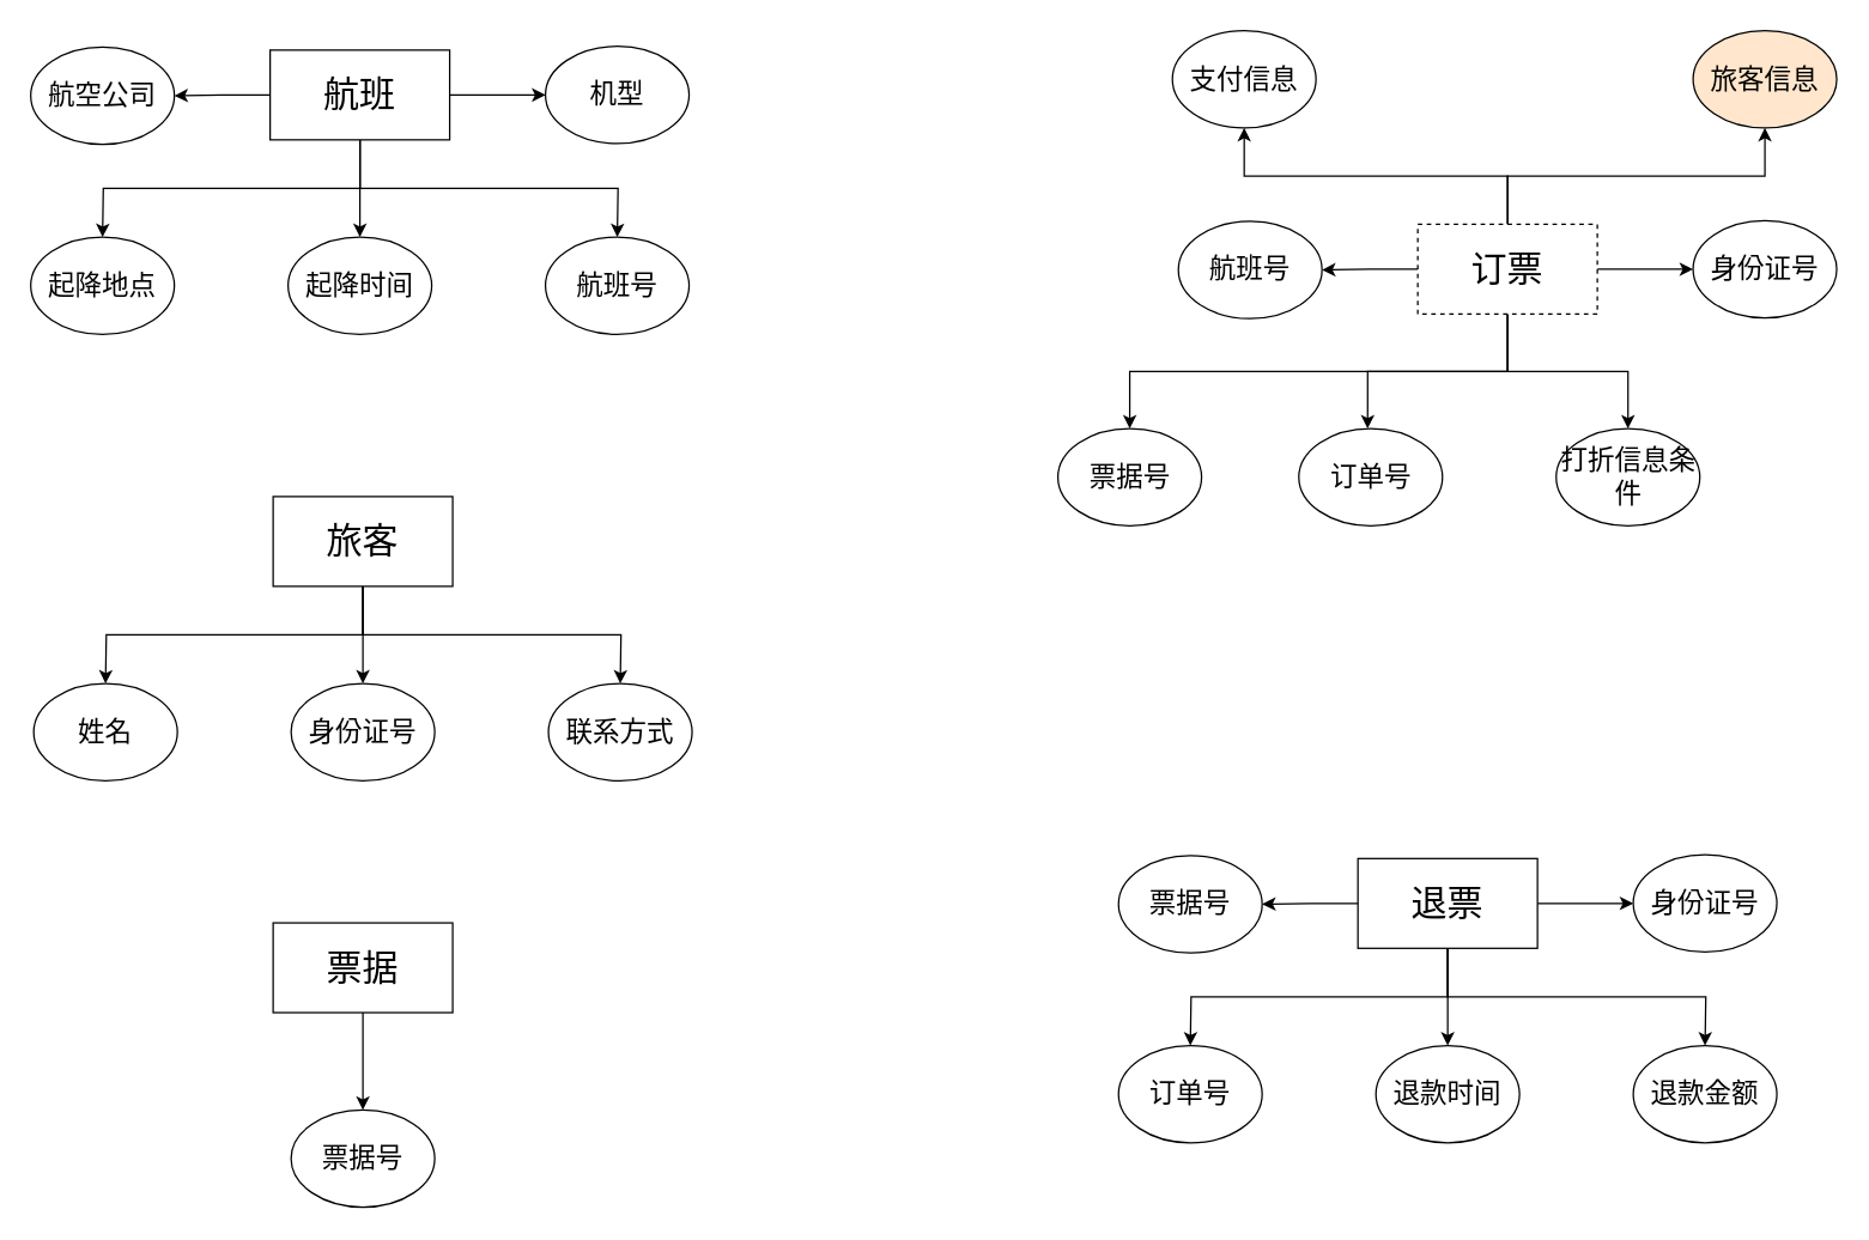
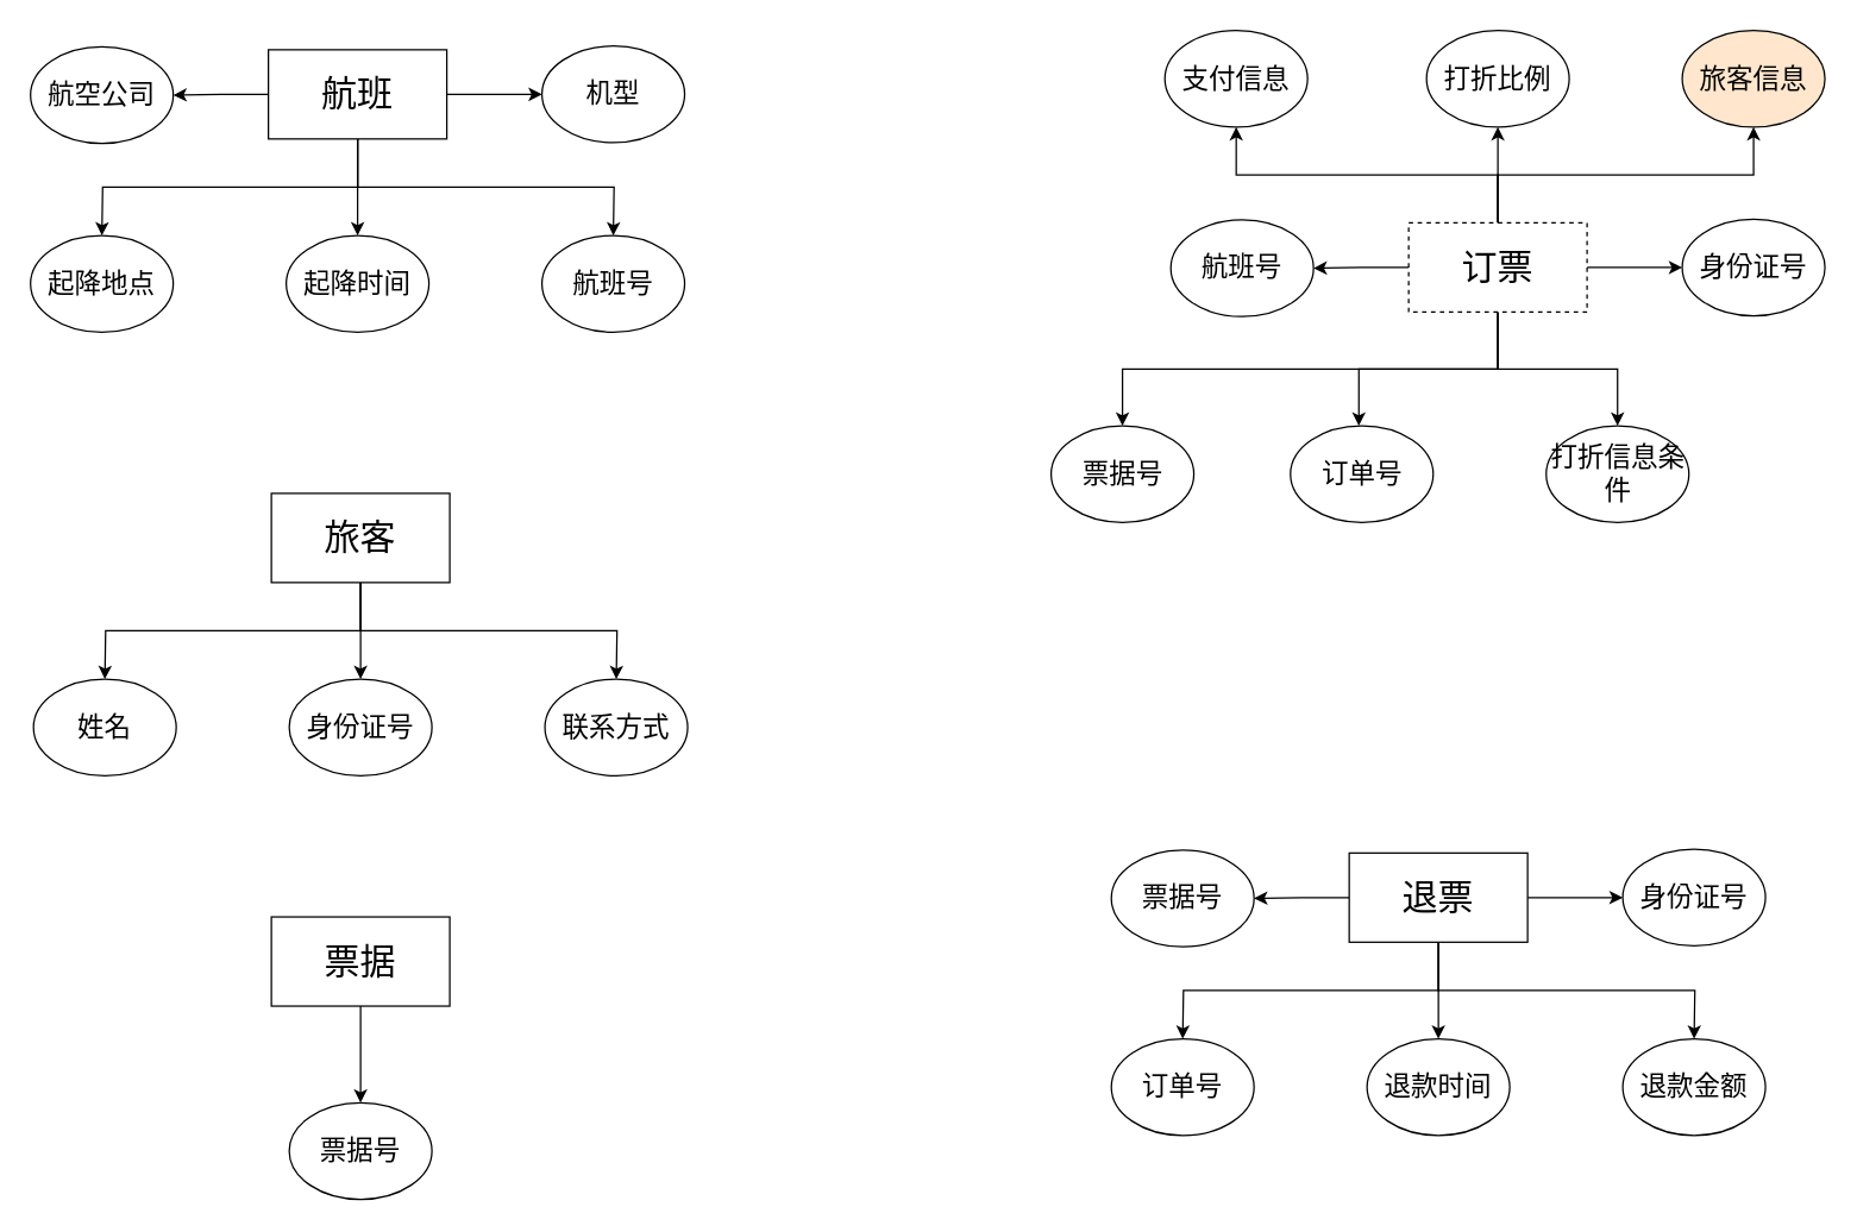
  <mxCell id="0" />
  <mxCell id="1" parent="0" />
  <mxCell id="2" style="edgeStyle=orthogonalEdgeStyle;rounded=0;orthogonalLoop=1;jettySize=auto;html=1;exitX=0;exitY=0.5;exitDx=0;exitDy=0;entryX=1;entryY=0.5;entryDx=0;entryDy=0;" edge="1" parent="1" source="7" target="8"><mxGeometry relative="1" as="geometry" /></mxCell>
  <mxCell id="3" style="edgeStyle=orthogonalEdgeStyle;rounded=0;orthogonalLoop=1;jettySize=auto;html=1;exitX=1;exitY=0.5;exitDx=0;exitDy=0;entryX=0;entryY=0.5;entryDx=0;entryDy=0;" edge="1" parent="1" source="7" target="9"><mxGeometry relative="1" as="geometry" /></mxCell>
  <mxCell id="4" style="edgeStyle=orthogonalEdgeStyle;rounded=0;orthogonalLoop=1;jettySize=auto;html=1;exitX=0.5;exitY=1;exitDx=0;exitDy=0;" edge="1" parent="1" source="7"><mxGeometry relative="1" as="geometry"><mxPoint x="68" y="158" as="targetPoint" /></mxGeometry></mxCell>
  <mxCell id="5" style="edgeStyle=orthogonalEdgeStyle;rounded=0;orthogonalLoop=1;jettySize=auto;html=1;exitX=0.5;exitY=1;exitDx=0;exitDy=0;entryX=0.5;entryY=0;entryDx=0;entryDy=0;" edge="1" parent="1" source="7"><mxGeometry relative="1" as="geometry"><mxPoint x="240" y="158" as="targetPoint" /></mxGeometry></mxCell>
  <mxCell id="6" style="edgeStyle=orthogonalEdgeStyle;rounded=0;orthogonalLoop=1;jettySize=auto;html=1;exitX=0.5;exitY=1;exitDx=0;exitDy=0;entryX=0.5;entryY=0;entryDx=0;entryDy=0;" edge="1" parent="1" source="7"><mxGeometry relative="1" as="geometry"><mxPoint x="412" y="158" as="targetPoint" /></mxGeometry></mxCell>
  <mxCell id="7" value="&lt;font style=&quot;font-size: 24px;&quot;&gt;航班&lt;/font&gt;" style="rounded=0;whiteSpace=wrap;html=1;" vertex="1" parent="1"><mxGeometry x="180" y="33" width="120" height="60" as="geometry" /></mxCell>
  <mxCell id="8" value="&lt;font style=&quot;font-size: 18px;&quot;&gt;航空公司&lt;/font&gt;" style="ellipse;whiteSpace=wrap;html=1;" vertex="1" parent="1"><mxGeometry x="20" y="31" width="96" height="65" as="geometry" /></mxCell>
  <mxCell id="9" value="&lt;font style=&quot;font-size: 18px;&quot;&gt;机型&lt;/font&gt;" style="ellipse;whiteSpace=wrap;html=1;" vertex="1" parent="1"><mxGeometry x="364" y="30.5" width="96" height="65" as="geometry" /></mxCell>
  <mxCell id="10" value="&lt;font style=&quot;font-size: 18px;&quot;&gt;航班号&lt;/font&gt;" style="ellipse;whiteSpace=wrap;html=1;" vertex="1" parent="1"><mxGeometry x="364" y="158" width="96" height="65" as="geometry" /></mxCell>
  <mxCell id="11" value="&lt;font style=&quot;font-size: 18px;&quot;&gt;起降时间&lt;/font&gt;" style="ellipse;whiteSpace=wrap;html=1;" vertex="1" parent="1"><mxGeometry x="192" y="158" width="96" height="65" as="geometry" /></mxCell>
  <mxCell id="12" value="&lt;font style=&quot;font-size: 18px;&quot;&gt;起降地点&lt;/font&gt;" style="ellipse;whiteSpace=wrap;html=1;" vertex="1" parent="1"><mxGeometry x="20" y="158" width="96" height="65" as="geometry" /></mxCell>
  <mxCell id="13" style="edgeStyle=orthogonalEdgeStyle;rounded=0;orthogonalLoop=1;jettySize=auto;html=1;exitX=0.5;exitY=1;exitDx=0;exitDy=0;" edge="1" parent="1" source="16"><mxGeometry relative="1" as="geometry"><mxPoint x="70" y="456.5" as="targetPoint" /></mxGeometry></mxCell>
  <mxCell id="14" style="edgeStyle=orthogonalEdgeStyle;rounded=0;orthogonalLoop=1;jettySize=auto;html=1;exitX=0.5;exitY=1;exitDx=0;exitDy=0;entryX=0.5;entryY=0;entryDx=0;entryDy=0;" edge="1" parent="1" source="16"><mxGeometry relative="1" as="geometry"><mxPoint x="242" y="456.5" as="targetPoint" /></mxGeometry></mxCell>
  <mxCell id="15" style="edgeStyle=orthogonalEdgeStyle;rounded=0;orthogonalLoop=1;jettySize=auto;html=1;exitX=0.5;exitY=1;exitDx=0;exitDy=0;entryX=0.5;entryY=0;entryDx=0;entryDy=0;" edge="1" parent="1" source="16"><mxGeometry relative="1" as="geometry"><mxPoint x="414" y="456.5" as="targetPoint" /></mxGeometry></mxCell>
  <mxCell id="16" value="&lt;font style=&quot;font-size: 24px;&quot;&gt;旅客&lt;/font&gt;" style="rounded=0;whiteSpace=wrap;html=1;" vertex="1" parent="1"><mxGeometry x="182" y="331.5" width="120" height="60" as="geometry" /></mxCell>
  <mxCell id="17" value="&lt;font style=&quot;font-size: 18px;&quot;&gt;联系方式&lt;/font&gt;" style="ellipse;whiteSpace=wrap;html=1;" vertex="1" parent="1"><mxGeometry x="366" y="456.5" width="96" height="65" as="geometry" /></mxCell>
  <mxCell id="18" value="&lt;font style=&quot;font-size: 18px;&quot;&gt;身份证号&lt;/font&gt;" style="ellipse;whiteSpace=wrap;html=1;" vertex="1" parent="1"><mxGeometry x="194" y="456.5" width="96" height="65" as="geometry" /></mxCell>
  <mxCell id="19" value="&lt;font style=&quot;font-size: 18px;&quot;&gt;姓名&lt;/font&gt;" style="ellipse;whiteSpace=wrap;html=1;" vertex="1" parent="1"><mxGeometry x="22" y="456.5" width="96" height="65" as="geometry" /></mxCell>
  <mxCell id="20" style="edgeStyle=orthogonalEdgeStyle;rounded=0;orthogonalLoop=1;jettySize=auto;html=1;exitX=0.5;exitY=1;exitDx=0;exitDy=0;entryX=0.5;entryY=0;entryDx=0;entryDy=0;" edge="1" parent="1" source="21"><mxGeometry relative="1" as="geometry"><mxPoint x="242" y="741.5" as="targetPoint" /></mxGeometry></mxCell>
  <mxCell id="21" value="&lt;font style=&quot;font-size: 24px;&quot;&gt;票据&lt;/font&gt;" style="rounded=0;whiteSpace=wrap;html=1;" vertex="1" parent="1"><mxGeometry x="182" y="616.5" width="120" height="60" as="geometry" /></mxCell>
  <mxCell id="22" value="&lt;font style=&quot;font-size: 18px;&quot;&gt;票据号&lt;/font&gt;" style="ellipse;whiteSpace=wrap;html=1;" vertex="1" parent="1"><mxGeometry x="194" y="741.5" width="96" height="65" as="geometry" /></mxCell>
  <mxCell id="23" style="edgeStyle=orthogonalEdgeStyle;rounded=0;orthogonalLoop=1;jettySize=auto;html=1;exitX=0;exitY=0.5;exitDx=0;exitDy=0;entryX=1;entryY=0.5;entryDx=0;entryDy=0;" edge="1" parent="1" source="31" target="32"><mxGeometry relative="1" as="geometry" /></mxCell>
  <mxCell id="24" style="edgeStyle=orthogonalEdgeStyle;rounded=0;orthogonalLoop=1;jettySize=auto;html=1;exitX=1;exitY=0.5;exitDx=0;exitDy=0;entryX=0;entryY=0.5;entryDx=0;entryDy=0;" edge="1" parent="1" source="31" target="33"><mxGeometry relative="1" as="geometry" /></mxCell>
  <mxCell id="25" style="edgeStyle=orthogonalEdgeStyle;rounded=0;orthogonalLoop=1;jettySize=auto;html=1;exitX=0.5;exitY=1;exitDx=0;exitDy=0;entryX=0.479;entryY=0;entryDx=0;entryDy=0;entryPerimeter=0;" edge="1" parent="1" source="31" target="35"><mxGeometry relative="1" as="geometry"><mxPoint x="835" y="274.5" as="targetPoint" /></mxGeometry></mxCell>
  <mxCell id="26" style="edgeStyle=orthogonalEdgeStyle;rounded=0;orthogonalLoop=1;jettySize=auto;html=1;exitX=0.5;exitY=1;exitDx=0;exitDy=0;entryX=0.5;entryY=0;entryDx=0;entryDy=0;" edge="1" parent="1" source="31" target="34"><mxGeometry relative="1" as="geometry"><mxPoint x="1007" y="274.5" as="targetPoint" /></mxGeometry></mxCell>
+ <mxCell id="27" style="edgeStyle=orthogonalEdgeStyle;rounded=0;orthogonalLoop=1;jettySize=auto;html=1;exitX=0.5;exitY=0;exitDx=0;exitDy=0;" edge="1" parent="1" source="31" target="36"><mxGeometry relative="1" as="geometry" /></mxCell>
  <mxCell id="28" style="edgeStyle=orthogonalEdgeStyle;rounded=0;orthogonalLoop=1;jettySize=auto;html=1;exitX=0.5;exitY=0;exitDx=0;exitDy=0;entryX=0.5;entryY=1;entryDx=0;entryDy=0;" edge="1" parent="1" source="31" target="37"><mxGeometry relative="1" as="geometry" /></mxCell>
  <mxCell id="29" style="edgeStyle=orthogonalEdgeStyle;rounded=0;orthogonalLoop=1;jettySize=auto;html=1;exitX=0.5;exitY=0;exitDx=0;exitDy=0;entryX=0.5;entryY=1;entryDx=0;entryDy=0;" edge="1" parent="1" source="31" target="38"><mxGeometry relative="1" as="geometry" /></mxCell>
  <mxCell id="30" style="edgeStyle=orthogonalEdgeStyle;rounded=0;orthogonalLoop=1;jettySize=auto;html=1;exitX=0.5;exitY=1;exitDx=0;exitDy=0;entryX=0.5;entryY=0;entryDx=0;entryDy=0;" edge="1" parent="1" source="31" target="39"><mxGeometry relative="1" as="geometry" /></mxCell>
  <mxCell id="31" value="&lt;font style=&quot;font-size: 24px;&quot;&gt;订票&lt;/font&gt;" style="rounded=0;whiteSpace=wrap;html=1;dashed=1;" vertex="1" parent="1"><mxGeometry x="947" y="149.5" width="120" height="60" as="geometry" /></mxCell>
  <mxCell id="32" value="&lt;font style=&quot;font-size: 18px;&quot;&gt;航班号&lt;/font&gt;" style="ellipse;whiteSpace=wrap;html=1;" vertex="1" parent="1"><mxGeometry x="787" y="147.5" width="96" height="65" as="geometry" /></mxCell>
  <mxCell id="33" value="&lt;font style=&quot;font-size: 18px;&quot;&gt;身份证号&lt;/font&gt;" style="ellipse;whiteSpace=wrap;html=1;" vertex="1" parent="1"><mxGeometry x="1131" y="147" width="96" height="65" as="geometry" /></mxCell>
  <mxCell id="34" value="&lt;font style=&quot;font-size: 18px;&quot;&gt;打折信息条件&lt;/font&gt;" style="ellipse;whiteSpace=wrap;html=1;" vertex="1" parent="1"><mxGeometry x="1039.5" y="286" width="96" height="65" as="geometry" /></mxCell>
  <mxCell id="35" value="&lt;font style=&quot;font-size: 18px;&quot;&gt;订单号&lt;/font&gt;" style="ellipse;whiteSpace=wrap;html=1;" vertex="1" parent="1"><mxGeometry x="867.5" y="286" width="96" height="65" as="geometry" /></mxCell>
+ <mxCell id="36" value="&lt;font style=&quot;font-size: 18px;&quot;&gt;打折比例&lt;/font&gt;" style="ellipse;whiteSpace=wrap;html=1;" vertex="1" parent="1"><mxGeometry x="959" y="20" width="96" height="65" as="geometry" /></mxCell>
  <mxCell id="37" value="&lt;font style=&quot;font-size: 18px;&quot;&gt;支付信息&lt;/font&gt;" style="ellipse;whiteSpace=wrap;html=1;" vertex="1" parent="1"><mxGeometry x="783" y="20" width="96" height="65" as="geometry" /></mxCell>
  <mxCell id="38" value="&lt;font style=&quot;font-size: 18px;&quot;&gt;旅客信息&lt;/font&gt;" style="ellipse;whiteSpace=wrap;html=1;fillColor=#ffe6cc;" vertex="1" parent="1"><mxGeometry x="1131" y="20" width="96" height="65" as="geometry" /></mxCell>
  <mxCell id="39" value="&lt;font style=&quot;font-size: 18px;&quot;&gt;票据号&lt;/font&gt;" style="ellipse;whiteSpace=wrap;html=1;" vertex="1" parent="1"><mxGeometry x="706.5" y="286" width="96" height="65" as="geometry" /></mxCell>
  <mxCell id="40" style="edgeStyle=orthogonalEdgeStyle;rounded=0;orthogonalLoop=1;jettySize=auto;html=1;exitX=0;exitY=0.5;exitDx=0;exitDy=0;entryX=1;entryY=0.5;entryDx=0;entryDy=0;" edge="1" parent="1" source="45" target="46"><mxGeometry relative="1" as="geometry" /></mxCell>
  <mxCell id="41" style="edgeStyle=orthogonalEdgeStyle;rounded=0;orthogonalLoop=1;jettySize=auto;html=1;exitX=1;exitY=0.5;exitDx=0;exitDy=0;entryX=0;entryY=0.5;entryDx=0;entryDy=0;" edge="1" parent="1" source="45" target="47"><mxGeometry relative="1" as="geometry" /></mxCell>
  <mxCell id="42" style="edgeStyle=orthogonalEdgeStyle;rounded=0;orthogonalLoop=1;jettySize=auto;html=1;exitX=0.5;exitY=1;exitDx=0;exitDy=0;" edge="1" parent="1" source="45"><mxGeometry relative="1" as="geometry"><mxPoint x="795" y="698.5" as="targetPoint" /></mxGeometry></mxCell>
  <mxCell id="43" style="edgeStyle=orthogonalEdgeStyle;rounded=0;orthogonalLoop=1;jettySize=auto;html=1;exitX=0.5;exitY=1;exitDx=0;exitDy=0;entryX=0.5;entryY=0;entryDx=0;entryDy=0;" edge="1" parent="1" source="45"><mxGeometry relative="1" as="geometry"><mxPoint x="967" y="698.5" as="targetPoint" /></mxGeometry></mxCell>
  <mxCell id="44" style="edgeStyle=orthogonalEdgeStyle;rounded=0;orthogonalLoop=1;jettySize=auto;html=1;exitX=0.5;exitY=1;exitDx=0;exitDy=0;entryX=0.5;entryY=0;entryDx=0;entryDy=0;" edge="1" parent="1" source="45"><mxGeometry relative="1" as="geometry"><mxPoint x="1139" y="698.5" as="targetPoint" /></mxGeometry></mxCell>
  <mxCell id="45" value="&lt;span style=&quot;font-size: 24px;&quot;&gt;退票&lt;/span&gt;" style="rounded=0;whiteSpace=wrap;html=1;" vertex="1" parent="1"><mxGeometry x="907" y="573.5" width="120" height="60" as="geometry" /></mxCell>
  <mxCell id="46" value="&lt;font style=&quot;font-size: 18px;&quot;&gt;票据号&lt;/font&gt;" style="ellipse;whiteSpace=wrap;html=1;" vertex="1" parent="1"><mxGeometry x="747" y="571.5" width="96" height="65" as="geometry" /></mxCell>
  <mxCell id="47" value="&lt;span style=&quot;font-size: 18px;&quot;&gt;身份证号&lt;/span&gt;" style="ellipse;whiteSpace=wrap;html=1;" vertex="1" parent="1"><mxGeometry x="1091" y="571" width="96" height="65" as="geometry" /></mxCell>
  <mxCell id="48" value="&lt;font style=&quot;font-size: 18px;&quot;&gt;退款金额&lt;/font&gt;" style="ellipse;whiteSpace=wrap;html=1;" vertex="1" parent="1"><mxGeometry x="1091" y="698.5" width="96" height="65" as="geometry" /></mxCell>
  <mxCell id="49" value="&lt;font style=&quot;font-size: 18px;&quot;&gt;退款时间&lt;/font&gt;" style="ellipse;whiteSpace=wrap;html=1;" vertex="1" parent="1"><mxGeometry x="919" y="698.5" width="96" height="65" as="geometry" /></mxCell>
  <mxCell id="50" value="&lt;font style=&quot;font-size: 18px;&quot;&gt;订单号&lt;/font&gt;" style="ellipse;whiteSpace=wrap;html=1;" vertex="1" parent="1"><mxGeometry x="747" y="698.5" width="96" height="65" as="geometry" /></mxCell>
